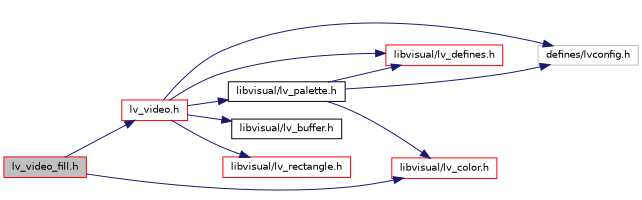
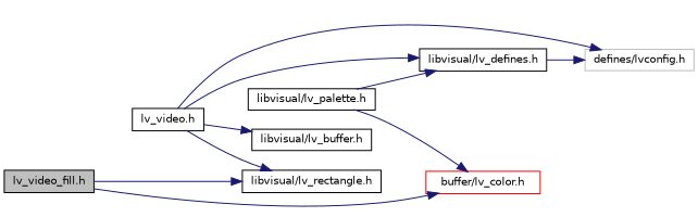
  digraph {
    rankdir=LR
    node [color=black fillcolor=white fontname=Helvetica fontsize=10 shape=record style=filled]
    edge [color=midnightblue fontname=Helvetica fontsize=10 labelfontname=Helvetica labelfontsize=10 style=solid]
-   n1 [color=red fillcolor=grey75 fontcolor=black height=0.2 label="lv_video_fill.h" width=0.4]
-   n2 [color=red height=0.2 label="lv_video.h" width=0.4]
-   n3 [color=red height=0.2 label="libvisual/lv_color.h" width=0.4]
+   n1 [fillcolor=grey75 fontcolor=black height=0.2 label="lv_video_fill.h" width=0.4]
+   n2 [height=0.2 label="lv_video.h" width=0.4]
+   n3 [color=red height=0.2 label="buffer/lv_color.h" width=0.4]
    n4 [color=grey75 height=0.2 label="defines/lvconfig.h" width=0.4]
-   n5 [color=red height=0.2 label="libvisual/lv_defines.h" width=0.4]
+   n5 [height=0.2 label="libvisual/lv_defines.h" width=0.4]
    n6 [height=0.2 label="libvisual/lv_palette.h" width=0.4]
-   n7 [color=red height=0.2 label="libvisual/lv_rectangle.h" width=0.4]
+   n7 [height=0.2 label="libvisual/lv_rectangle.h" width=0.4]
    n8 [height=0.2 label="libvisual/lv_buffer.h" width=0.4]
-   n1 -> n2
+   n1 -> n7
    n1 -> n3
    n2 -> n4
    n2 -> n5
-   n2 -> n6
    n2 -> n7
    n2 -> n8
    n6 -> n3
-   n6 -> n4
+   n5 -> n4
    n6 -> n5
  }
